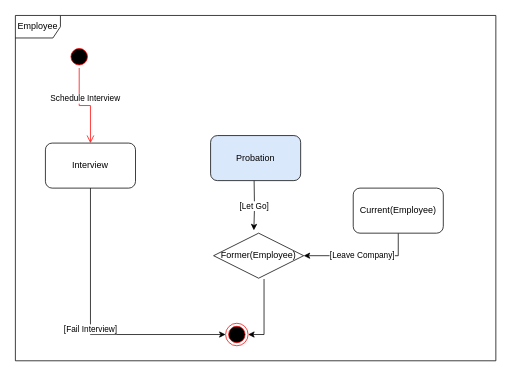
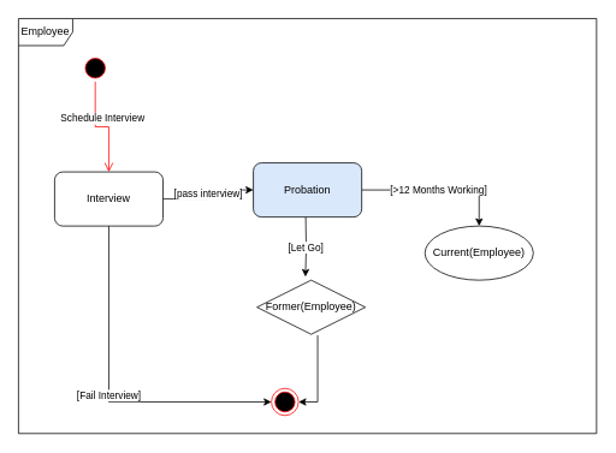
  <mxCell id="0" />
  <mxCell id="1" parent="0" />
  <mxCell id="2" value="Employee" style="shape=umlFrame;whiteSpace=wrap;html=1;" vertex="1" parent="1"><mxGeometry x="20" y="20" width="640" height="460" as="geometry" /></mxCell>
  <mxCell id="3" value="" style="ellipse;html=1;shape=startState;fillColor=#000000;strokeColor=#ff0000;" vertex="1" parent="1"><mxGeometry x="90" y="60" width="30" height="30" as="geometry" /></mxCell>
  <mxCell id="4" value="Schedule Interview" style="edgeStyle=orthogonalEdgeStyle;html=1;verticalAlign=bottom;endArrow=open;endSize=8;strokeColor=#ff0000;rounded=0;entryX=0.5;entryY=0;entryDx=0;entryDy=0;" edge="1" source="3" parent="1" target="8"><mxGeometry relative="1" as="geometry"><mxPoint x="285" y="310" as="targetPoint" /></mxGeometry></mxCell>
  <mxCell id="5" value="" style="ellipse;html=1;shape=endState;fillColor=#000000;strokeColor=#ff0000;" vertex="1" parent="1"><mxGeometry x="300" y="430" width="30" height="30" as="geometry" /></mxCell>
+ <mxCell id="6" value="[pass interview]" style="edgeStyle=orthogonalEdgeStyle;rounded=0;orthogonalLoop=1;jettySize=auto;html=1;" edge="1" parent="1" source="8" target="11"><mxGeometry relative="1" as="geometry" /></mxCell>
  <mxCell id="7" value="[Fail Interview]" style="edgeStyle=orthogonalEdgeStyle;rounded=0;orthogonalLoop=1;jettySize=auto;html=1;exitX=0.5;exitY=1;exitDx=0;exitDy=0;entryX=0;entryY=0.5;entryDx=0;entryDy=0;" edge="1" parent="1" source="8" target="5"><mxGeometry relative="1" as="geometry" /></mxCell>
  <mxCell id="8" value="Interview" style="rounded=1;whiteSpace=wrap;html=1;" vertex="1" parent="1"><mxGeometry x="60" y="190" width="120" height="60" as="geometry" /></mxCell>
+ <mxCell id="9" value="[&amp;gt;12 Months Working]" style="edgeStyle=orthogonalEdgeStyle;rounded=0;orthogonalLoop=1;jettySize=auto;html=1;exitX=1;exitY=0.5;exitDx=0;exitDy=0;entryX=0.5;entryY=0;entryDx=0;entryDy=0;" edge="1" parent="1" source="11" target="13"><mxGeometry relative="1" as="geometry" /></mxCell>
  <mxCell id="10" value="[Let Go]" style="edgeStyle=orthogonalEdgeStyle;rounded=0;orthogonalLoop=1;jettySize=auto;html=1;entryX=0.447;entryY=-0.063;entryDx=0;entryDy=0;entryPerimeter=0;" edge="1" parent="1" target="15"><mxGeometry relative="1" as="geometry"><mxPoint x="338" y="240" as="sourcePoint" /></mxGeometry></mxCell>
  <mxCell id="11" value="Probation" style="whiteSpace=wrap;html=1;rounded=1;fillColor=#dae8fc;" vertex="1" parent="1"><mxGeometry x="280" y="180" width="120" height="60" as="geometry" /></mxCell>
- <mxCell id="12" value="[Leave Company]" style="edgeStyle=orthogonalEdgeStyle;rounded=0;orthogonalLoop=1;jettySize=auto;html=1;exitX=0.5;exitY=1;exitDx=0;exitDy=0;entryX=1;entryY=0.5;entryDx=0;entryDy=0;" edge="1" parent="1" source="13" target="15"><mxGeometry relative="1" as="geometry" /></mxCell>
- <mxCell id="13" value="Current(Employee)" style="rounded=1;whiteSpace=wrap;html=1;" vertex="1" parent="1"><mxGeometry x="470" y="250" width="120" height="60" as="geometry" /></mxCell>
+ <mxCell id="13" value="Current(Employee)" style="ellipse;whiteSpace=wrap;html=1;" vertex="1" parent="1"><mxGeometry x="470" y="250" width="120" height="60" as="geometry" /></mxCell>
  <mxCell id="14" style="edgeStyle=orthogonalEdgeStyle;rounded=0;orthogonalLoop=1;jettySize=auto;html=1;exitX=0.56;exitY=1.017;exitDx=0;exitDy=0;entryX=1;entryY=0.5;entryDx=0;entryDy=0;exitPerimeter=0;" edge="1" parent="1" source="15" target="5"><mxGeometry relative="1" as="geometry" /></mxCell>
  <mxCell id="15" value="Former(Employee)" style="rhombus;whiteSpace=wrap;html=1;" vertex="1" parent="1"><mxGeometry x="284" y="310" width="120" height="60" as="geometry" /></mxCell>
